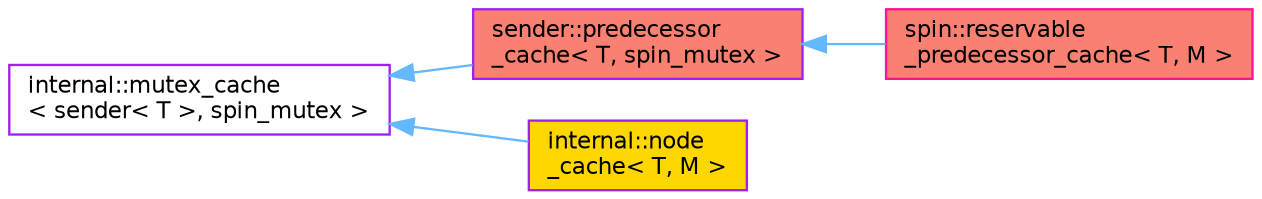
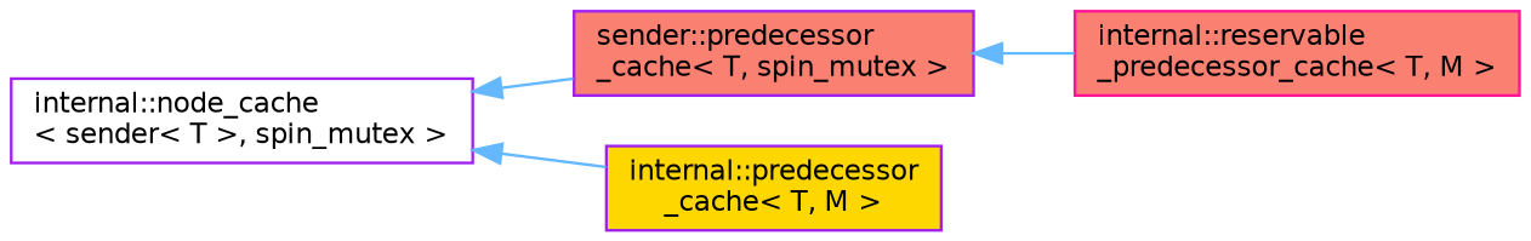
  digraph {
    rankdir=LR
    node [color=purple fillcolor=salmon fontname=Helvetica fontsize=10 shape=box style=filled]
    edge [color=steelblue1 dir=back fontname=Helvetica fontsize=10 labelfontname=Helvetica labelfontsize=10 style=solid]
-   n1 [fillcolor=white height=0.2 label="internal::mutex_cache\l\< sender\< T \>, spin_mutex \>" width=0.4]
+   n1 [fillcolor=white height=0.2 label="internal::node_cache\l\< sender\< T \>, spin_mutex \>" width=0.4]
    n2 [height=0.2 label="sender::predecessor\l_cache\< T, spin_mutex \>" width=0.4]
-   n3 [fillcolor=gold height=0.2 label="internal::node\l_cache\< T, M \>" width=0.4]
-   n4 [color=deeppink height=0.2 label="spin::reservable\l_predecessor_cache\< T, M \>" width=0.4]
+   n3 [fillcolor=gold height=0.2 label="internal::predecessor\l_cache\< T, M \>" width=0.4]
+   n4 [color=deeppink height=0.2 label="internal::reservable\l_predecessor_cache\< T, M \>" width=0.4]
    n1 -> n2
    n1 -> n3
    n2 -> n4
  }
